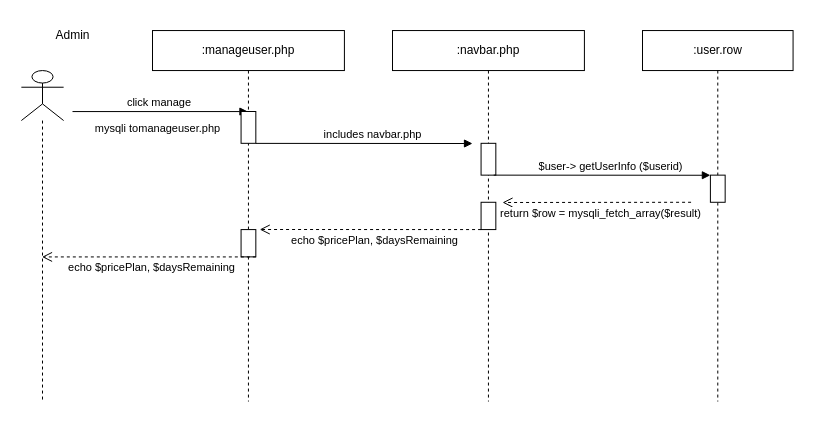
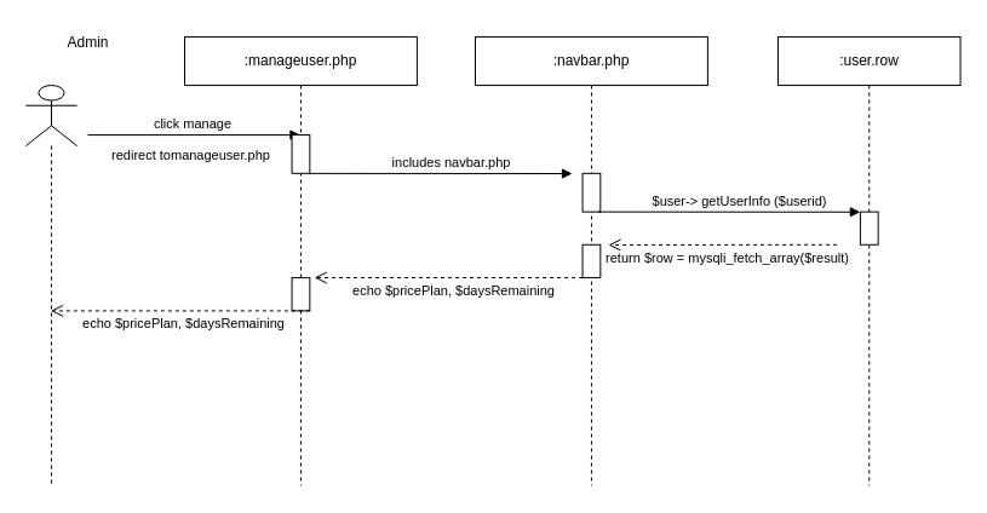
  <mxCell id="0" />
  <mxCell id="1" parent="0" />
  <mxCell id="2" value=":user.row" style="shape=umlLifeline;perimeter=lifelinePerimeter;whiteSpace=wrap;html=1;container=0;collapsible=0;recursiveResize=0;outlineConnect=0;" parent="1" vertex="1"><mxGeometry x="642.002" y="30.048" width="150.568" height="370.952" as="geometry" /></mxCell>
  <mxCell id="3" value="click manage&amp;nbsp;" style="html=1;verticalAlign=bottom;endArrow=block;rounded=0;elbow=vertical;" parent="1" edge="1" target="10"><mxGeometry width="80" relative="1" as="geometry"><mxPoint x="72.002" y="111.068" as="sourcePoint" /><mxPoint x="203.431" y="111.005" as="targetPoint" /><mxPoint as="offset" /></mxGeometry></mxCell>
  <mxCell id="4" value="" style="shape=umlLifeline;participant=umlActor;perimeter=lifelinePerimeter;whiteSpace=wrap;html=1;container=0;collapsible=0;recursiveResize=0;verticalAlign=top;spacingTop=36;outlineConnect=0;fontFamily=Helvetica;fontSize=12;fontColor=default;align=center;strokeColor=default;fillColor=default;size=50;" parent="1" vertex="1"><mxGeometry x="20.85" y="70.05" width="42.29" height="330.95" as="geometry" /></mxCell>
  <mxCell id="5" value="Admin" style="text;html=1;align=center;verticalAlign=middle;resizable=1;points=[];autosize=1;strokeColor=none;fillColor=none;container=0;movable=1;rotatable=1;deletable=1;editable=1;connectable=1;locked=0;" parent="1" vertex="1"><mxGeometry x="42" y="20.05" width="60" height="30" as="geometry" /></mxCell>
  <mxCell id="6" value=":navbar.php" style="shape=umlLifeline;perimeter=lifelinePerimeter;whiteSpace=wrap;html=1;container=0;collapsible=0;recursiveResize=0;outlineConnect=0;" parent="1" vertex="1"><mxGeometry x="391.999" y="30.048" width="191.909" height="370.952" as="geometry" /></mxCell>
  <mxCell id="7" value="" style="html=1;points=[];perimeter=orthogonalPerimeter;container=0;" parent="1" vertex="1"><mxGeometry x="480.571" y="142.821" width="14.76" height="31.82" as="geometry" /></mxCell>
  <mxCell id="8" value="" style="html=1;points=[];perimeter=orthogonalPerimeter;container=0;" parent="1" vertex="1"><mxGeometry x="480.571" y="201.785" width="14.76" height="27.288" as="geometry" /></mxCell>
  <mxCell id="9" value="" style="html=1;points=[];perimeter=orthogonalPerimeter;container=0;" parent="1" vertex="1"><mxGeometry x="709.901" y="174.641" width="14.76" height="27.143" as="geometry" /></mxCell>
  <mxCell id="10" value=":manageuser.php" style="shape=umlLifeline;perimeter=lifelinePerimeter;whiteSpace=wrap;html=1;container=0;collapsible=0;recursiveResize=0;outlineConnect=0;" vertex="1" parent="1"><mxGeometry x="152" y="30.05" width="191.909" height="370.952" as="geometry" /></mxCell>
  <mxCell id="11" value="" style="html=1;points=[];perimeter=orthogonalPerimeter;container=0;" vertex="1" parent="1"><mxGeometry x="240.571" y="111.003" width="14.76" height="31.82" as="geometry" /></mxCell>
  <mxCell id="12" value="" style="html=1;points=[];perimeter=orthogonalPerimeter;container=0;" vertex="1" parent="1"><mxGeometry x="240.571" y="229.077" width="14.76" height="27.288" as="geometry" /></mxCell>
  <mxCell id="13" value="includes navbar.php" style="html=1;verticalAlign=bottom;endArrow=block;rounded=0;elbow=vertical;" edge="1" parent="1"><mxGeometry x="0.077" width="80" relative="1" as="geometry"><mxPoint x="255.33" y="142.89" as="sourcePoint" /><mxPoint x="472" y="143" as="targetPoint" /><mxPoint as="offset" /></mxGeometry></mxCell>
- <mxCell id="14" value="&lt;font style=&quot;font-size: 11px;&quot;&gt;mysqli tomanageuser.php&lt;/font&gt;" style="text;html=1;align=center;verticalAlign=middle;resizable=0;points=[];autosize=1;strokeColor=none;fillColor=none;" vertex="1" parent="1"><mxGeometry x="82" y="112.82" width="150" height="30" as="geometry" /></mxCell>
+ <mxCell id="14" value="&lt;font style=&quot;font-size: 11px;&quot;&gt;redirect tomanageuser.php&lt;/font&gt;" style="text;html=1;align=center;verticalAlign=middle;resizable=0;points=[];autosize=1;strokeColor=none;fillColor=none;" vertex="1" parent="1"><mxGeometry x="82" y="112.82" width="150" height="30" as="geometry" /></mxCell>
  <mxCell id="15" value="$user-&amp;gt; getUserInfo ($userid)" style="html=1;verticalAlign=bottom;endArrow=block;rounded=0;elbow=vertical;" edge="1" parent="1"><mxGeometry x="0.077" width="80" relative="1" as="geometry"><mxPoint x="493.23" y="174.64" as="sourcePoint" /><mxPoint x="709.9" y="174.75" as="targetPoint" /><mxPoint as="offset" /></mxGeometry></mxCell>
  <mxCell id="16" value="return $row =&amp;nbsp;mysqli_fetch_array($result)" style="html=1;verticalAlign=bottom;endArrow=open;dashed=1;endSize=8;rounded=0;elbow=vertical;" edge="1" parent="1"><mxGeometry x="-0.03" y="20" relative="1" as="geometry"><mxPoint x="690.57" y="201.78" as="sourcePoint" /><mxPoint x="502" y="202" as="targetPoint" /><mxPoint as="offset" /><Array as="points" /></mxGeometry></mxCell>
  <mxCell id="17" value="echo $pricePlan,&amp;nbsp;$daysRemaining" style="html=1;verticalAlign=bottom;endArrow=open;dashed=1;endSize=8;rounded=0;elbow=vertical;entryX=1.262;entryY=-0.003;entryDx=0;entryDy=0;entryPerimeter=0;" edge="1" parent="1" target="12"><mxGeometry x="-0.03" y="20" relative="1" as="geometry"><mxPoint x="480.57" y="229.07" as="sourcePoint" /><mxPoint x="262" y="231" as="targetPoint" /><mxPoint as="offset" /><Array as="points" /></mxGeometry></mxCell>
  <mxCell id="18" value="echo $pricePlan,&amp;nbsp;$daysRemaining" style="html=1;verticalAlign=bottom;endArrow=open;dashed=1;endSize=8;rounded=0;elbow=vertical;" edge="1" parent="1" target="4"><mxGeometry x="-0.03" y="20" relative="1" as="geometry"><mxPoint x="255.33" y="256.43" as="sourcePoint" /><mxPoint x="33.76" y="256.36" as="targetPoint" /><mxPoint as="offset" /><Array as="points" /></mxGeometry></mxCell>
